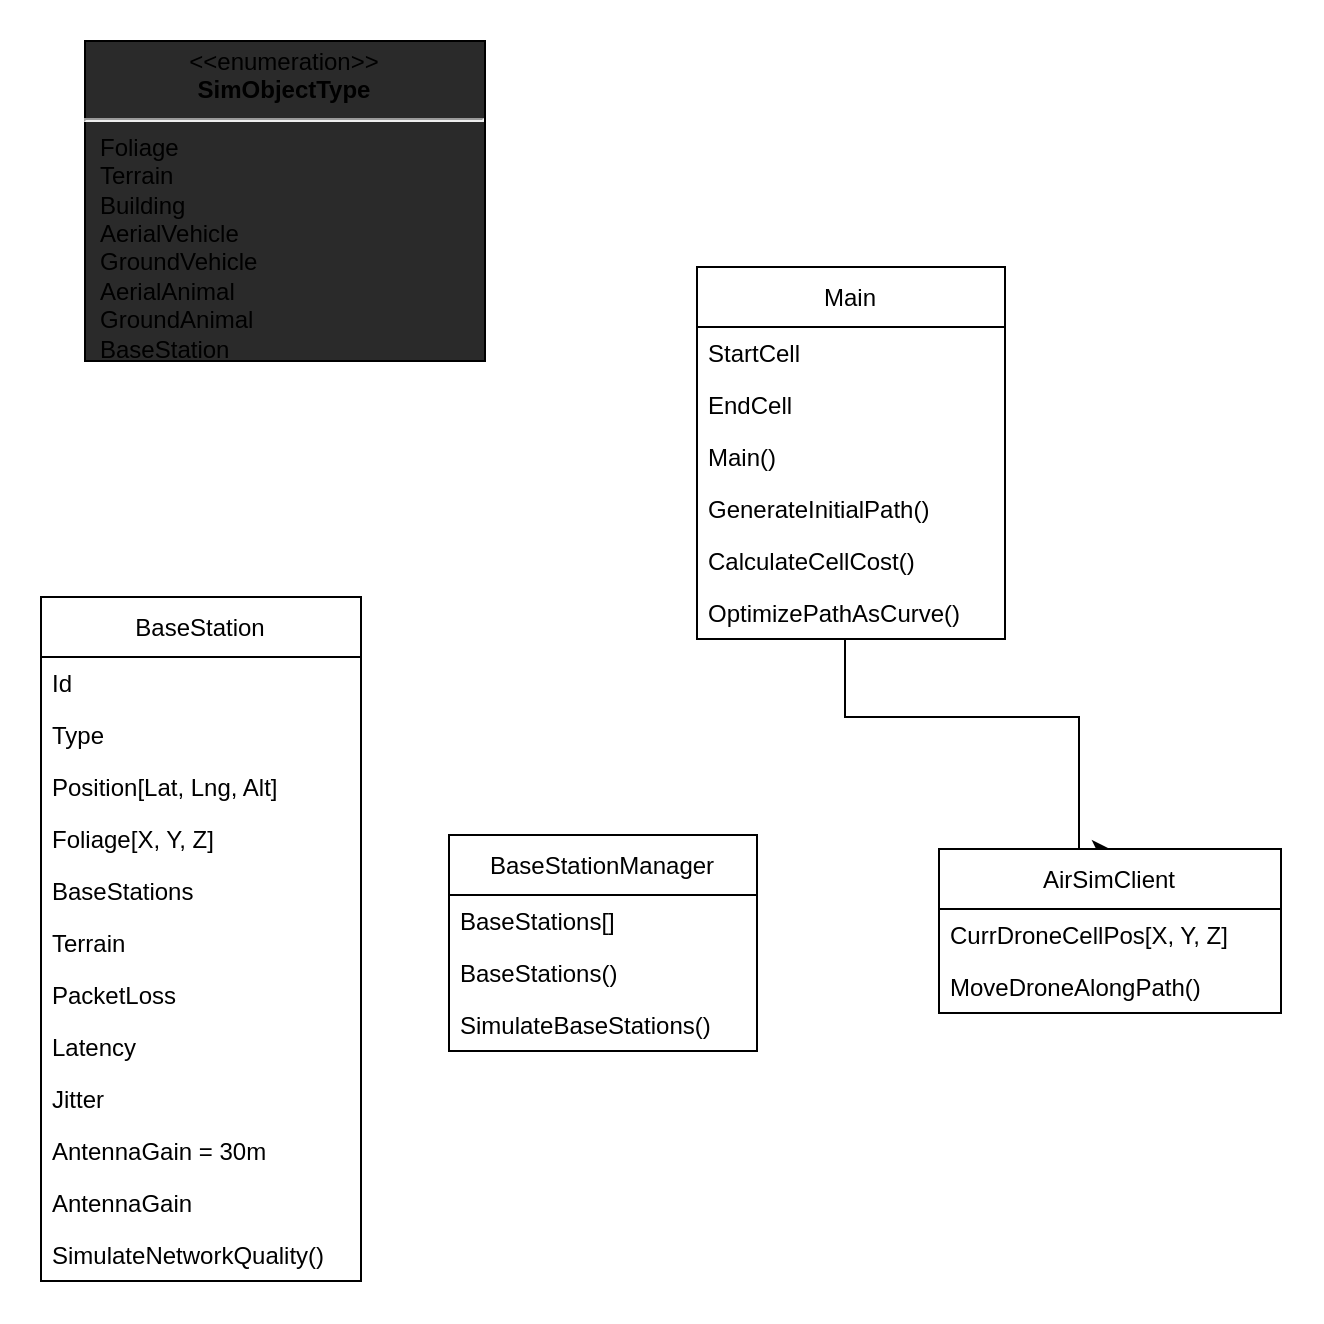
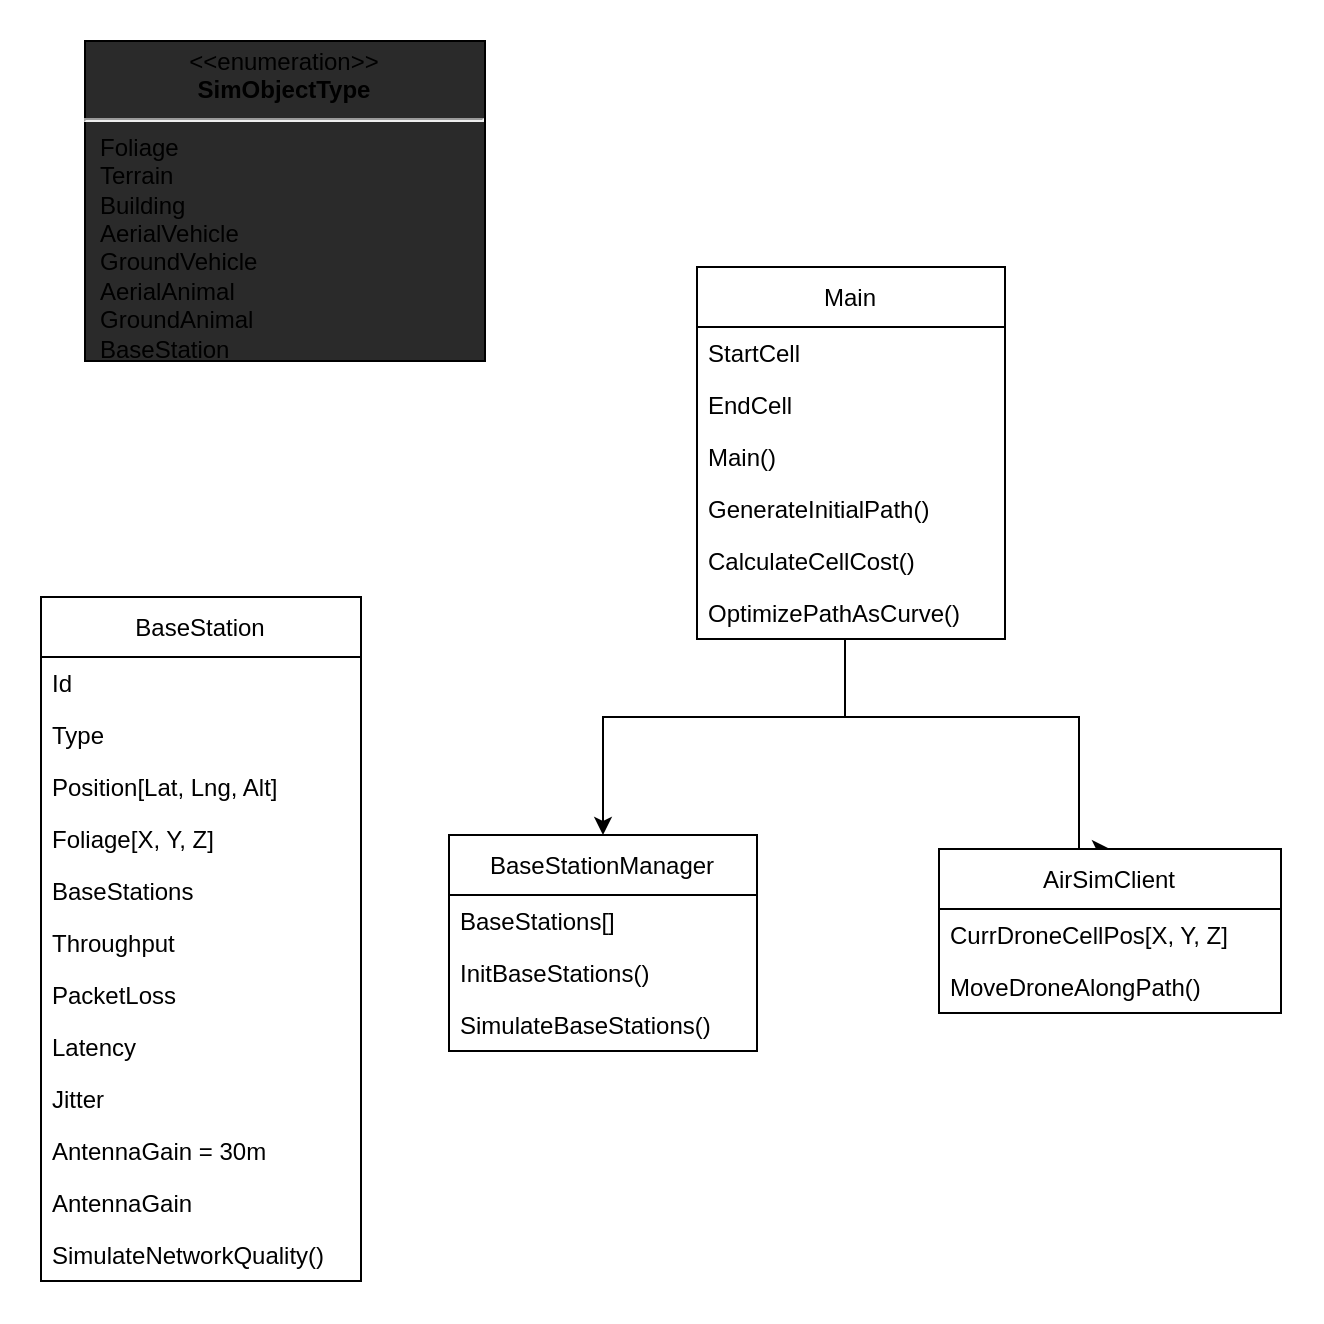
  <mxCell id="0" />
  <mxCell id="1" parent="0" />
  <mxCell id="2" value="&lt;p style=&quot;margin: 0px ; margin-top: 4px ; text-align: center&quot;&gt;&amp;lt;&amp;lt;enumeration&amp;gt;&amp;gt;&lt;br&gt;&lt;b&gt;SimObjectType&lt;/b&gt;&lt;/p&gt;&lt;hr&gt;&lt;p style=&quot;margin: 0px ; margin-left: 8px ; text-align: left&quot;&gt;Foliage&lt;/p&gt;&lt;p style=&quot;margin: 0px ; margin-left: 8px ; text-align: left&quot;&gt;Terrain&lt;/p&gt;&lt;p style=&quot;margin: 0px ; margin-left: 8px ; text-align: left&quot;&gt;Building&lt;/p&gt;&lt;p style=&quot;margin: 0px ; margin-left: 8px ; text-align: left&quot;&gt;AerialVehicle&lt;/p&gt;&lt;p style=&quot;margin: 0px ; margin-left: 8px ; text-align: left&quot;&gt;GroundVehicle&lt;/p&gt;&lt;p style=&quot;margin: 0px ; margin-left: 8px ; text-align: left&quot;&gt;AerialAnimal&lt;/p&gt;&lt;p style=&quot;margin: 0px ; margin-left: 8px ; text-align: left&quot;&gt;GroundAnimal&lt;/p&gt;&lt;p style=&quot;margin: 0px ; margin-left: 8px ; text-align: left&quot;&gt;BaseStation&lt;/p&gt;" style="shape=rect;html=1;overflow=fill;whiteSpace=wrap;fillColor=#2a2a2a;" parent="1" vertex="1"><mxGeometry x="42" y="20" width="200" height="160" as="geometry" /></mxCell>
  <mxCell id="3" value="BaseStation" style="swimlane;fontStyle=0;childLayout=stackLayout;horizontal=1;startSize=30;horizontalStack=0;resizeParent=1;resizeParentMax=0;resizeLast=0;collapsible=1;marginBottom=0;" parent="1" vertex="1"><mxGeometry x="20" y="298" width="160" height="342" as="geometry"><mxRectangle x="200" y="350" width="90" height="26" as="alternateBounds" /></mxGeometry></mxCell>
  <mxCell id="4" value="Id" style="text;strokeColor=none;fillColor=none;align=left;verticalAlign=top;spacingLeft=4;spacingRight=4;overflow=hidden;rotatable=0;points=[[0,0.5],[1,0.5]];portConstraint=eastwest;" parent="3" vertex="1"><mxGeometry y="30" width="160" height="26" as="geometry" /></mxCell>
  <mxCell id="5" value="Type" style="text;strokeColor=none;fillColor=none;align=left;verticalAlign=top;spacingLeft=4;spacingRight=4;overflow=hidden;rotatable=0;points=[[0,0.5],[1,0.5]];portConstraint=eastwest;" parent="3" vertex="1"><mxGeometry y="56" width="160" height="26" as="geometry" /></mxCell>
  <mxCell id="6" value="Position[Lat, Lng, Alt]" style="text;strokeColor=none;fillColor=none;align=left;verticalAlign=top;spacingLeft=4;spacingRight=4;overflow=hidden;rotatable=0;points=[[0,0.5],[1,0.5]];portConstraint=eastwest;" parent="3" vertex="1"><mxGeometry y="82" width="160" height="26" as="geometry" /></mxCell>
  <mxCell id="7" value="Foliage[X, Y, Z]" style="text;strokeColor=none;fillColor=none;align=left;verticalAlign=top;spacingLeft=4;spacingRight=4;overflow=hidden;rotatable=0;points=[[0,0.5],[1,0.5]];portConstraint=eastwest;" parent="3" vertex="1"><mxGeometry y="108" width="160" height="26" as="geometry" /></mxCell>
  <mxCell id="8" value="BaseStations" style="text;strokeColor=none;fillColor=none;align=left;verticalAlign=top;spacingLeft=4;spacingRight=4;overflow=hidden;rotatable=0;points=[[0,0.5],[1,0.5]];portConstraint=eastwest;" vertex="1" parent="3"><mxGeometry y="134" width="160" height="26" as="geometry" /></mxCell>
- <mxCell id="9" value="Terrain" style="text;strokeColor=none;fillColor=none;align=left;verticalAlign=top;spacingLeft=4;spacingRight=4;overflow=hidden;rotatable=0;points=[[0,0.5],[1,0.5]];portConstraint=eastwest;" vertex="1" parent="3"><mxGeometry y="160" width="160" height="26" as="geometry" /></mxCell>
+ <mxCell id="9" value="Throughput" style="text;strokeColor=none;fillColor=none;align=left;verticalAlign=top;spacingLeft=4;spacingRight=4;overflow=hidden;rotatable=0;points=[[0,0.5],[1,0.5]];portConstraint=eastwest;" vertex="1" parent="3"><mxGeometry y="160" width="160" height="26" as="geometry" /></mxCell>
  <mxCell id="10" value="PacketLoss" style="text;strokeColor=none;fillColor=none;align=left;verticalAlign=top;spacingLeft=4;spacingRight=4;overflow=hidden;rotatable=0;points=[[0,0.5],[1,0.5]];portConstraint=eastwest;" vertex="1" parent="3"><mxGeometry y="186" width="160" height="26" as="geometry" /></mxCell>
  <mxCell id="11" value="Latency" style="text;strokeColor=none;fillColor=none;align=left;verticalAlign=top;spacingLeft=4;spacingRight=4;overflow=hidden;rotatable=0;points=[[0,0.5],[1,0.5]];portConstraint=eastwest;" vertex="1" parent="3"><mxGeometry y="212" width="160" height="26" as="geometry" /></mxCell>
  <mxCell id="12" value="Jitter" style="text;strokeColor=none;fillColor=none;align=left;verticalAlign=top;spacingLeft=4;spacingRight=4;overflow=hidden;rotatable=0;points=[[0,0.5],[1,0.5]];portConstraint=eastwest;" vertex="1" parent="3"><mxGeometry y="238" width="160" height="26" as="geometry" /></mxCell>
  <mxCell id="13" value="AntennaGain = 30m" style="text;strokeColor=none;fillColor=none;align=left;verticalAlign=top;spacingLeft=4;spacingRight=4;overflow=hidden;rotatable=0;points=[[0,0.5],[1,0.5]];portConstraint=eastwest;" vertex="1" parent="3"><mxGeometry y="264" width="160" height="26" as="geometry" /></mxCell>
  <mxCell id="14" value="AntennaGain" style="text;strokeColor=none;fillColor=none;align=left;verticalAlign=top;spacingLeft=4;spacingRight=4;overflow=hidden;rotatable=0;points=[[0,0.5],[1,0.5]];portConstraint=eastwest;" vertex="1" parent="3"><mxGeometry y="290" width="160" height="26" as="geometry" /></mxCell>
  <mxCell id="15" value="SimulateNetworkQuality()" style="text;strokeColor=none;fillColor=none;align=left;verticalAlign=top;spacingLeft=4;spacingRight=4;overflow=hidden;rotatable=0;points=[[0,0.5],[1,0.5]];portConstraint=eastwest;" vertex="1" parent="3"><mxGeometry y="316" width="160" height="26" as="geometry" /></mxCell>
+ <mxCell id="16" style="edgeStyle=orthogonalEdgeStyle;rounded=0;orthogonalLoop=1;jettySize=auto;html=1;entryX=0.5;entryY=0;entryDx=0;entryDy=0;" edge="1" parent="1" source="25" target="17"><mxGeometry relative="1" as="geometry"><Array as="points"><mxPoint x="422" y="358" /><mxPoint x="301" y="358" /></Array></mxGeometry></mxCell>
  <mxCell id="17" value="BaseStationManager" style="swimlane;fontStyle=0;childLayout=stackLayout;horizontal=1;startSize=30;horizontalStack=0;resizeParent=1;resizeParentMax=0;resizeLast=0;collapsible=1;marginBottom=0;" parent="1" vertex="1"><mxGeometry x="224" y="417" width="154" height="108" as="geometry"><mxRectangle x="200" y="350" width="90" height="26" as="alternateBounds" /></mxGeometry></mxCell>
  <mxCell id="18" value="BaseStations[]" style="text;strokeColor=none;fillColor=none;align=left;verticalAlign=top;spacingLeft=4;spacingRight=4;overflow=hidden;rotatable=0;points=[[0,0.5],[1,0.5]];portConstraint=eastwest;" parent="17" vertex="1"><mxGeometry y="30" width="154" height="26" as="geometry" /></mxCell>
- <mxCell id="19" value="BaseStations()" style="text;strokeColor=none;fillColor=none;align=left;verticalAlign=top;spacingLeft=4;spacingRight=4;overflow=hidden;rotatable=0;points=[[0,0.5],[1,0.5]];portConstraint=eastwest;" parent="17" vertex="1"><mxGeometry y="56" width="154" height="26" as="geometry" /></mxCell>
+ <mxCell id="19" value="InitBaseStations()" style="text;strokeColor=none;fillColor=none;align=left;verticalAlign=top;spacingLeft=4;spacingRight=4;overflow=hidden;rotatable=0;points=[[0,0.5],[1,0.5]];portConstraint=eastwest;" parent="17" vertex="1"><mxGeometry y="56" width="154" height="26" as="geometry" /></mxCell>
  <mxCell id="20" value="SimulateBaseStations()" style="text;strokeColor=none;fillColor=none;align=left;verticalAlign=top;spacingLeft=4;spacingRight=4;overflow=hidden;rotatable=0;points=[[0,0.5],[1,0.5]];portConstraint=eastwest;" vertex="1" parent="17"><mxGeometry y="82" width="154" height="26" as="geometry" /></mxCell>
  <mxCell id="21" style="edgeStyle=orthogonalEdgeStyle;rounded=0;orthogonalLoop=1;jettySize=auto;html=1;entryX=0.5;entryY=0;entryDx=0;entryDy=0;" edge="1" parent="1" source="25" target="22"><mxGeometry relative="1" as="geometry"><mxPoint x="297" y="298" as="sourcePoint" /><Array as="points"><mxPoint x="422" y="358" /><mxPoint x="539" y="358" /></Array></mxGeometry></mxCell>
  <mxCell id="22" value="AirSimClient" style="swimlane;fontStyle=0;childLayout=stackLayout;horizontal=1;startSize=30;horizontalStack=0;resizeParent=1;resizeParentMax=0;resizeLast=0;collapsible=1;marginBottom=0;" vertex="1" parent="1"><mxGeometry x="469" y="424" width="171" height="82" as="geometry"><mxRectangle x="200" y="350" width="90" height="26" as="alternateBounds" /></mxGeometry></mxCell>
  <mxCell id="23" value="CurrDroneCellPos[X, Y, Z]" style="text;strokeColor=none;fillColor=none;align=left;verticalAlign=top;spacingLeft=4;spacingRight=4;overflow=hidden;rotatable=0;points=[[0,0.5],[1,0.5]];portConstraint=eastwest;" vertex="1" parent="22"><mxGeometry y="30" width="171" height="26" as="geometry" /></mxCell>
  <mxCell id="24" value="MoveDroneAlongPath()" style="text;strokeColor=none;fillColor=none;align=left;verticalAlign=top;spacingLeft=4;spacingRight=4;overflow=hidden;rotatable=0;points=[[0,0.5],[1,0.5]];portConstraint=eastwest;" vertex="1" parent="22"><mxGeometry y="56" width="171" height="26" as="geometry" /></mxCell>
  <mxCell id="25" value="Main" style="swimlane;fontStyle=0;childLayout=stackLayout;horizontal=1;startSize=30;horizontalStack=0;resizeParent=1;resizeParentMax=0;resizeLast=0;collapsible=1;marginBottom=0;" vertex="1" parent="1"><mxGeometry x="348" y="133" width="154" height="186" as="geometry"><mxRectangle x="200" y="350" width="90" height="26" as="alternateBounds" /></mxGeometry></mxCell>
  <mxCell id="26" value="StartCell" style="text;strokeColor=none;fillColor=none;align=left;verticalAlign=top;spacingLeft=4;spacingRight=4;overflow=hidden;rotatable=0;points=[[0,0.5],[1,0.5]];portConstraint=eastwest;" vertex="1" parent="25"><mxGeometry y="30" width="154" height="26" as="geometry" /></mxCell>
  <mxCell id="27" value="EndCell" style="text;strokeColor=none;fillColor=none;align=left;verticalAlign=top;spacingLeft=4;spacingRight=4;overflow=hidden;rotatable=0;points=[[0,0.5],[1,0.5]];portConstraint=eastwest;" vertex="1" parent="25"><mxGeometry y="56" width="154" height="26" as="geometry" /></mxCell>
  <mxCell id="28" value="Main()" style="text;strokeColor=none;fillColor=none;align=left;verticalAlign=top;spacingLeft=4;spacingRight=4;overflow=hidden;rotatable=0;points=[[0,0.5],[1,0.5]];portConstraint=eastwest;" vertex="1" parent="25"><mxGeometry y="82" width="154" height="26" as="geometry" /></mxCell>
  <mxCell id="29" value="GenerateInitialPath()" style="text;strokeColor=none;fillColor=none;align=left;verticalAlign=top;spacingLeft=4;spacingRight=4;overflow=hidden;rotatable=0;points=[[0,0.5],[1,0.5]];portConstraint=eastwest;" vertex="1" parent="25"><mxGeometry y="108" width="154" height="26" as="geometry" /></mxCell>
  <mxCell id="30" value="CalculateCellCost()" style="text;strokeColor=none;fillColor=none;align=left;verticalAlign=top;spacingLeft=4;spacingRight=4;overflow=hidden;rotatable=0;points=[[0,0.5],[1,0.5]];portConstraint=eastwest;" vertex="1" parent="25"><mxGeometry y="134" width="154" height="26" as="geometry" /></mxCell>
  <mxCell id="31" value="OptimizePathAsCurve()" style="text;strokeColor=none;fillColor=none;align=left;verticalAlign=top;spacingLeft=4;spacingRight=4;overflow=hidden;rotatable=0;points=[[0,0.5],[1,0.5]];portConstraint=eastwest;" vertex="1" parent="25"><mxGeometry y="160" width="154" height="26" as="geometry" /></mxCell>
